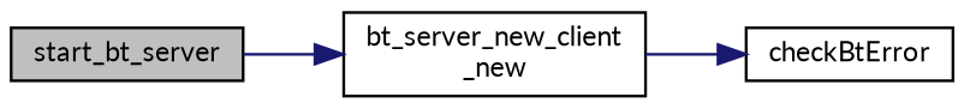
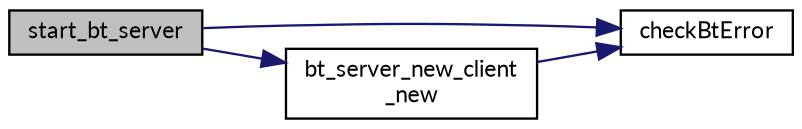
  digraph {
    fontname=Lato
    rankdir=LR
    node [color=black fillcolor=white fontname=Lato fontsize=10 shape=record style=filled]
    edge [color=midnightblue fontname=Lato fontsize=10 labelfontname=Helvetica labelfontsize=10 style=solid]
    n1 [fillcolor=grey75 fontcolor=black height=0.2 label=start_bt_server width=0.4]
    n2 [height=0.2 label=checkBtError width=0.4]
    n3 [height=0.2 label="bt_server_new_client\l_new" width=0.4]
+   n1 -> n2
    n1 -> n3
    n3 -> n2
  }
